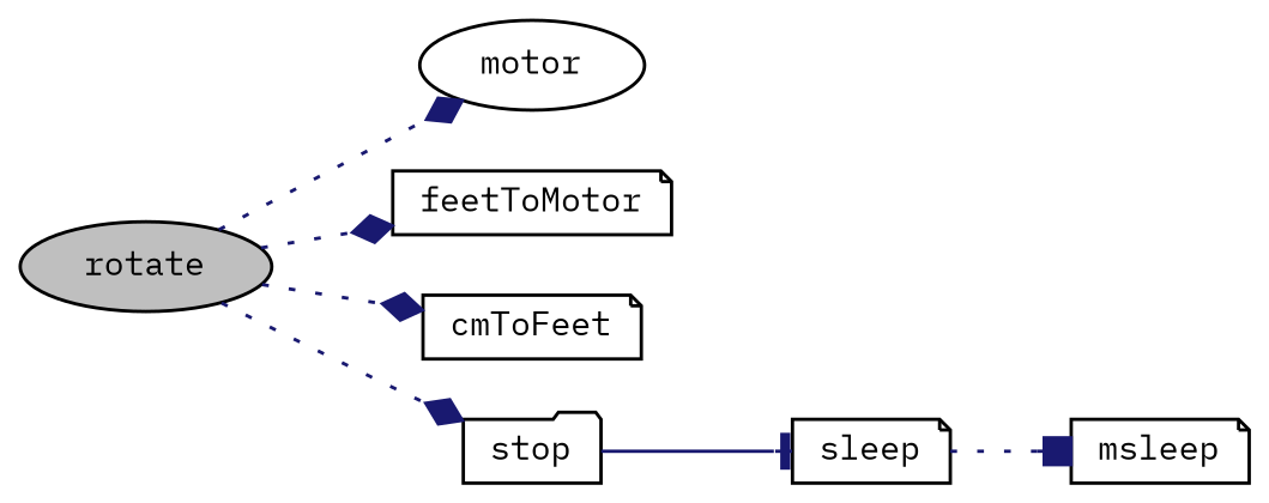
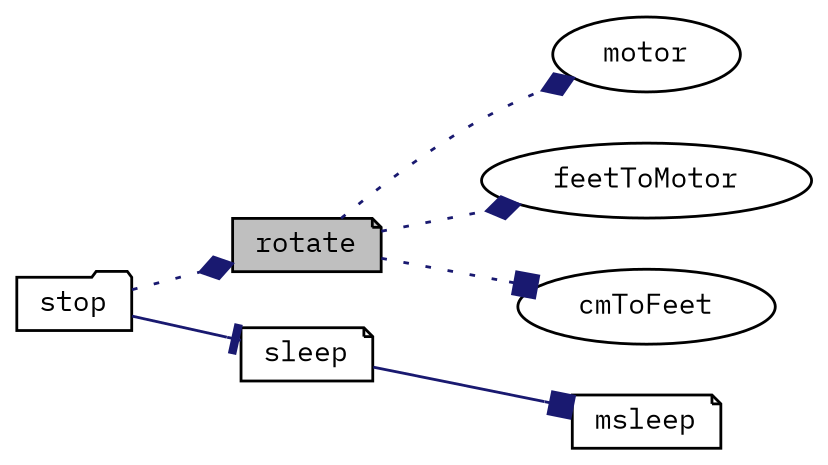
  digraph {
    fontname="IBM Plex Mono"
    rankdir=LR
    node [color=black fillcolor=white fontname="IBM Plex Mono" fontsize=10 shape=note style=filled]
    edge [arrowhead=diamond color=midnightblue fontname="IBM Plex Mono" fontsize=10 labelfontname=Helvetica labelfontsize=10 style=dotted]
-   n1 [fillcolor=grey75 fontcolor=black height=0.2 label=rotate shape=ellipse width=0.4]
+   n1 [fillcolor=grey75 fontcolor=black height=0.2 label=rotate width=0.4]
    n2 [height=0.2 label=motor shape=ellipse width=0.4]
-   n3 [height=0.2 label=feetToMotor width=0.4]
-   n4 [height=0.2 label=cmToFeet width=0.4]
+   n3 [height=0.2 label=feetToMotor shape=ellipse width=0.4]
+   n4 [height=0.2 label=cmToFeet shape=ellipse width=0.4]
    n5 [height=0.2 label=stop shape=folder width=0.4]
    n6 [height=0.2 label=sleep width=0.4]
    n7 [height=0.2 label=msleep width=0.4]
    n1 -> n2
    n1 -> n3
-   n1 -> n4
-   n1 -> n5
+   n1 -> n4 [arrowhead=box]
+   n5 -> n1
    n5 -> n6 [arrowhead=tee style=solid]
-   n6 -> n7 [arrowhead=box]
+   n6 -> n7 [arrowhead=box style=solid]
  }
